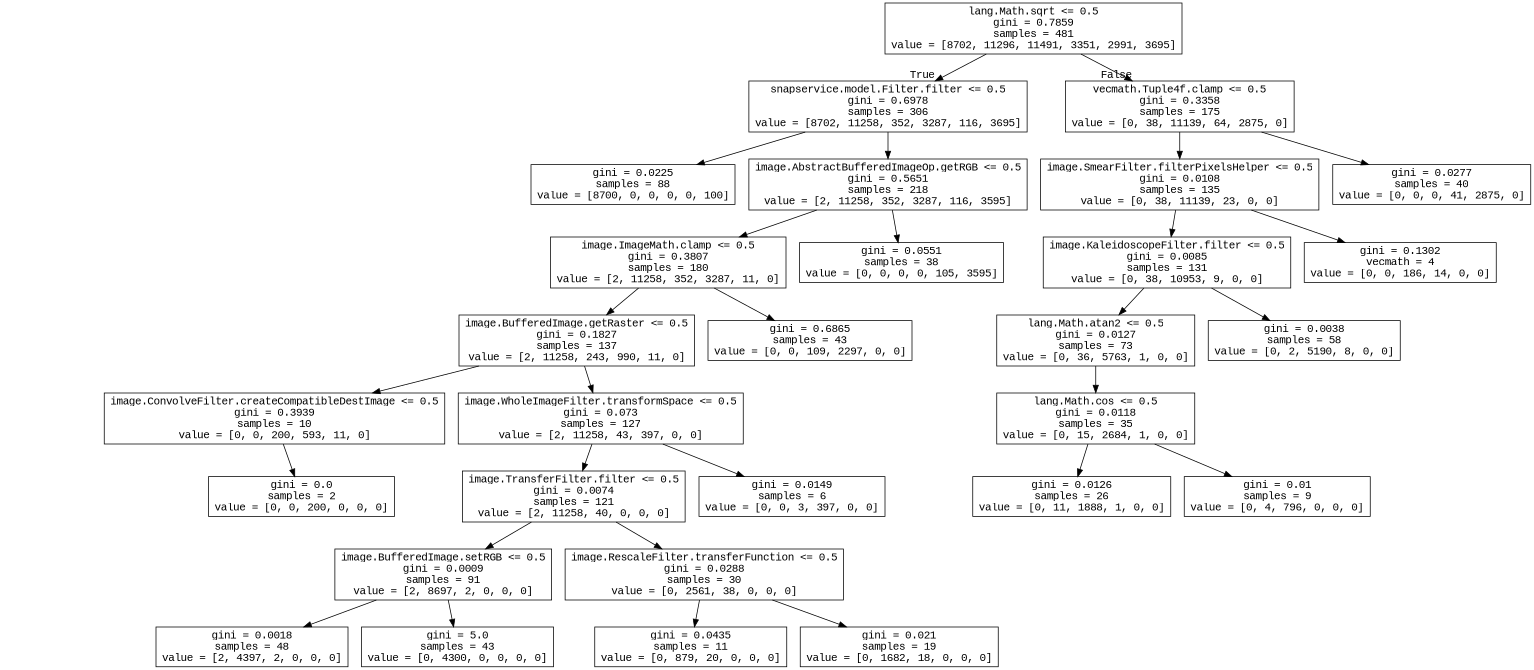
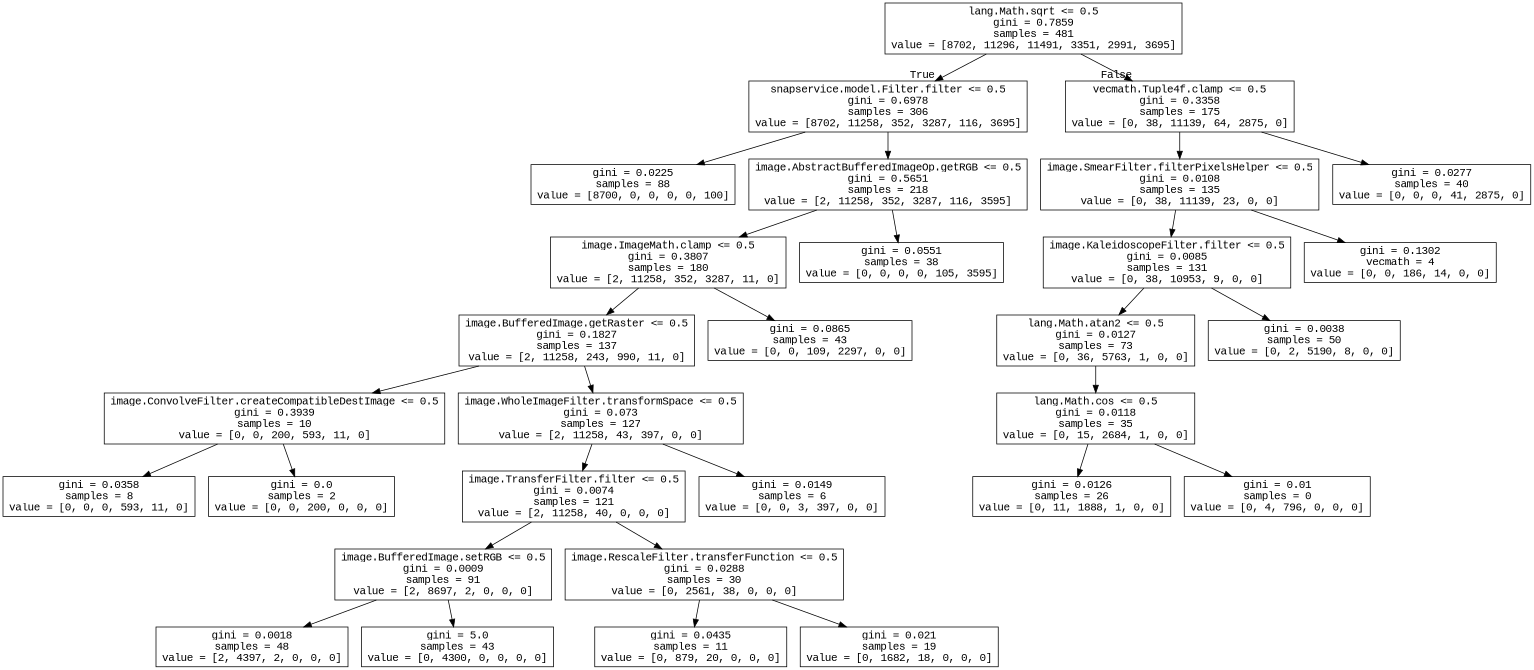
  digraph {
    fontname="Liberation Mono"
    node [fontname="Liberation Mono" shape=box]
    edge [fontname="Liberation Mono"]
    n1 [label="lang.Math.sqrt <= 0.5\ngini = 0.7859\nsamples = 481\nvalue = [8702, 11296, 11491, 3351, 2991, 3695]"]
    n2 [label="snapservice.model.Filter.filter <= 0.5\ngini = 0.6978\nsamples = 306\nvalue = [8702, 11258, 352, 3287, 116, 3695]"]
    n3 [label="vecmath.Tuple4f.clamp <= 0.5\ngini = 0.3358\nsamples = 175\nvalue = [0, 38, 11139, 64, 2875, 0]"]
    n4 [label="gini = 0.0225\nsamples = 88\nvalue = [8700, 0, 0, 0, 0, 100]"]
    n5 [label="image.AbstractBufferedImageOp.getRGB <= 0.5\ngini = 0.5651\nsamples = 218\nvalue = [2, 11258, 352, 3287, 116, 3595]"]
    n6 [label="image.SmearFilter.filterPixelsHelper <= 0.5\ngini = 0.0108\nsamples = 135\nvalue = [0, 38, 11139, 23, 0, 0]"]
    n7 [label="gini = 0.0277\nsamples = 40\nvalue = [0, 0, 0, 41, 2875, 0]"]
    n8 [label="image.ImageMath.clamp <= 0.5\ngini = 0.3807\nsamples = 180\nvalue = [2, 11258, 352, 3287, 11, 0]"]
    n9 [label="gini = 0.0551\nsamples = 38\nvalue = [0, 0, 0, 0, 105, 3595]"]
    n10 [label="image.BufferedImage.getRaster <= 0.5\ngini = 0.1827\nsamples = 137\nvalue = [2, 11258, 243, 990, 11, 0]"]
-   n11 [label="gini = 0.6865\nsamples = 43\nvalue = [0, 0, 109, 2297, 0, 0]"]
+   n11 [label="gini = 0.0865\nsamples = 43\nvalue = [0, 0, 109, 2297, 0, 0]"]
    n12 [label="image.ConvolveFilter.createCompatibleDestImage <= 0.5\ngini = 0.3939\nsamples = 10\nvalue = [0, 0, 200, 593, 11, 0]"]
    n13 [label="image.WholeImageFilter.transformSpace <= 0.5\ngini = 0.073\nsamples = 127\nvalue = [2, 11258, 43, 397, 0, 0]"]
+   n14 [label="gini = 0.0358\nsamples = 8\nvalue = [0, 0, 0, 593, 11, 0]"]
    n15 [label="gini = 0.0\nsamples = 2\nvalue = [0, 0, 200, 0, 0, 0]"]
    n16 [label="image.TransferFilter.filter <= 0.5\ngini = 0.0074\nsamples = 121\nvalue = [2, 11258, 40, 0, 0, 0]"]
    n17 [label="gini = 0.0149\nsamples = 6\nvalue = [0, 0, 3, 397, 0, 0]"]
    n18 [label="image.BufferedImage.setRGB <= 0.5\ngini = 0.0009\nsamples = 91\nvalue = [2, 8697, 2, 0, 0, 0]"]
    n19 [label="image.RescaleFilter.transferFunction <= 0.5\ngini = 0.0288\nsamples = 30\nvalue = [0, 2561, 38, 0, 0, 0]"]
    n20 [label="gini = 0.0018\nsamples = 48\nvalue = [2, 4397, 2, 0, 0, 0]"]
    n21 [label="gini = 5.0\nsamples = 43\nvalue = [0, 4300, 0, 0, 0, 0]"]
    n22 [label="gini = 0.0435\nsamples = 11\nvalue = [0, 879, 20, 0, 0, 0]"]
    n23 [label="gini = 0.021\nsamples = 19\nvalue = [0, 1682, 18, 0, 0, 0]"]
    n24 [label="image.KaleidoscopeFilter.filter <= 0.5\ngini = 0.0085\nsamples = 131\nvalue = [0, 38, 10953, 9, 0, 0]"]
    n25 [label="gini = 0.1302\nvecmath = 4\nvalue = [0, 0, 186, 14, 0, 0]"]
    n26 [label="lang.Math.atan2 <= 0.5\ngini = 0.0127\nsamples = 73\nvalue = [0, 36, 5763, 1, 0, 0]"]
-   n27 [label="gini = 0.0038\nsamples = 58\nvalue = [0, 2, 5190, 8, 0, 0]"]
+   n27 [label="gini = 0.0038\nsamples = 50\nvalue = [0, 2, 5190, 8, 0, 0]"]
    n28 [label="lang.Math.cos <= 0.5\ngini = 0.0118\nsamples = 35\nvalue = [0, 15, 2684, 1, 0, 0]"]
    n29 [label="gini = 0.0126\nsamples = 26\nvalue = [0, 11, 1888, 1, 0, 0]"]
-   n30 [label="gini = 0.01\nsamples = 9\nvalue = [0, 4, 796, 0, 0, 0]"]
+   n30 [label="gini = 0.01\nsamples = 0\nvalue = [0, 4, 796, 0, 0, 0]"]
    n1 -> n2 [headlabel=True labelangle=45 labeldistance=2.5]
    n1 -> n3 [headlabel=False labelangle=-45 labeldistance=2.5]
    n2 -> n4
    n2 -> n5
    n3 -> n6
    n3 -> n7
    n5 -> n8
    n5 -> n9
    n6 -> n24
    n6 -> n25
    n8 -> n10
    n8 -> n11
    n10 -> n12
    n10 -> n13
+   n12 -> n14
    n12 -> n15
    n13 -> n16
    n13 -> n17
    n16 -> n18
    n16 -> n19
    n18 -> n20
    n18 -> n21
    n19 -> n22
    n19 -> n23
    n24 -> n26
    n24 -> n27
    n26 -> n28
    n28 -> n29
    n28 -> n30
  }
